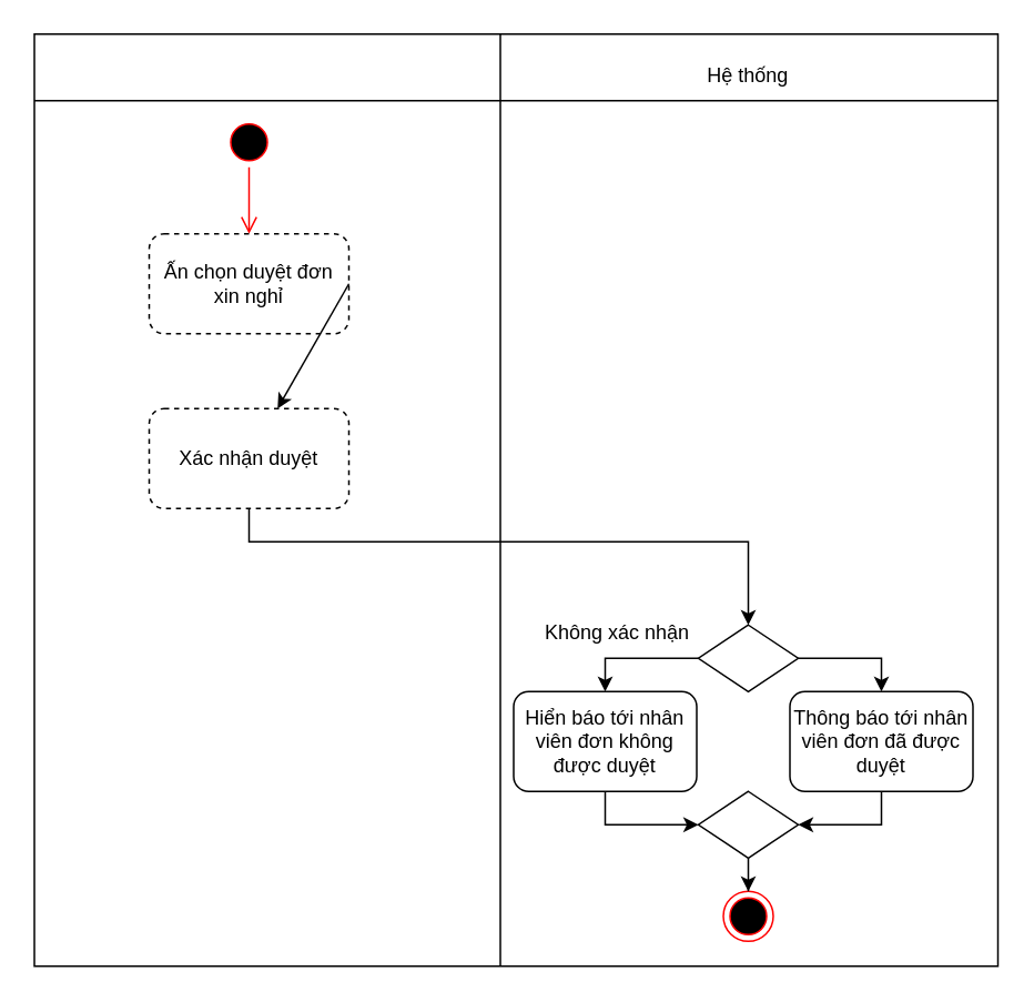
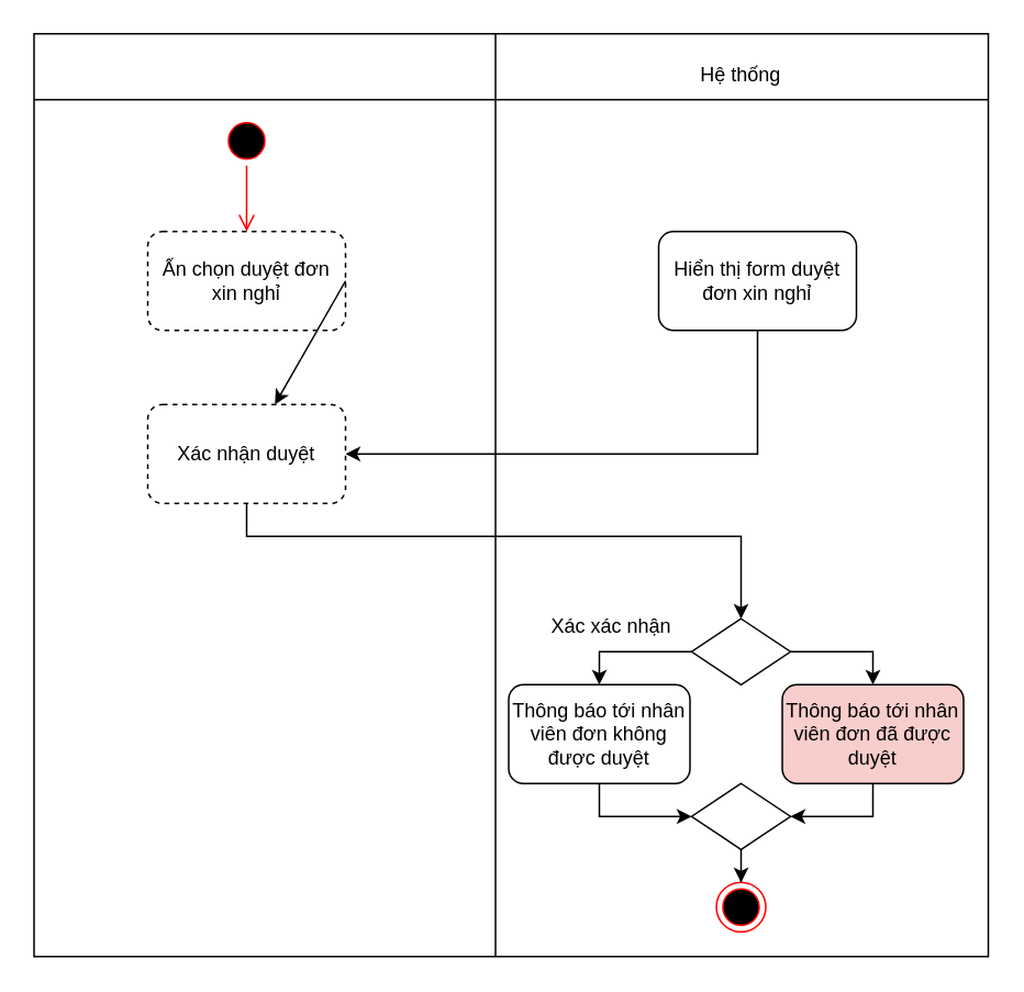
  <mxCell id="0" />
  <mxCell id="1" parent="0" />
  <mxCell id="2" value="" style="shape=internalStorage;whiteSpace=wrap;html=1;backgroundOutline=1;dx=280;dy=40;" parent="1" vertex="1"><mxGeometry x="20" y="20" width="579" height="560" as="geometry" /></mxCell>
  <mxCell id="3" value="Hệ thống" style="text;html=1;align=center;verticalAlign=middle;whiteSpace=wrap;rounded=0;" parent="1" vertex="1"><mxGeometry x="419" y="30" width="60" height="30" as="geometry" /></mxCell>
  <mxCell id="4" value="" style="ellipse;html=1;shape=startState;fillColor=#000000;strokeColor=#ff0000;" parent="1" vertex="1"><mxGeometry x="134" y="70" width="30" height="30" as="geometry" /></mxCell>
  <mxCell id="5" value="" style="edgeStyle=orthogonalEdgeStyle;html=1;verticalAlign=bottom;endArrow=open;endSize=8;strokeColor=#ff0000;rounded=0;entryX=0.5;entryY=0;entryDx=0;entryDy=0;" parent="1" source="4" target="6" edge="1"><mxGeometry relative="1" as="geometry"><mxPoint x="189" y="140" as="targetPoint" /><Array as="points"><mxPoint x="149" y="120" /><mxPoint x="149" y="120" /></Array></mxGeometry></mxCell>
  <mxCell id="6" value="Ấn chọn duyệt đơn xin nghỉ" style="rounded=1;whiteSpace=wrap;html=1;dashed=1;" parent="1" vertex="1"><mxGeometry x="89" y="140" width="120" height="60" as="geometry" /></mxCell>
+ <mxCell id="7" value="Hiển thị form duyệt đơn xin nghỉ" style="rounded=1;whiteSpace=wrap;html=1;" parent="1" vertex="1"><mxGeometry x="399" y="140" width="120" height="60" as="geometry" /></mxCell>
  <mxCell id="8" value="" style="endArrow=classic;html=1;rounded=0;exitX=1;exitY=0.5;exitDx=0;exitDy=0;" parent="1" source="6" target="12" edge="1"><mxGeometry width="50" height="50" relative="1" as="geometry"><mxPoint x="339" y="300" as="sourcePoint" /><mxPoint x="389" y="250" as="targetPoint" /></mxGeometry></mxCell>
  <mxCell id="9" value="" style="ellipse;html=1;shape=endState;fillColor=#000000;strokeColor=#ff0000;" parent="1" vertex="1"><mxGeometry x="434" y="535" width="30" height="30" as="geometry" /></mxCell>
+ <mxCell id="10" value="" style="endArrow=classic;html=1;rounded=0;exitX=0.5;exitY=1;exitDx=0;exitDy=0;entryX=1;entryY=0.5;entryDx=0;entryDy=0;" parent="1" source="7" target="12" edge="1"><mxGeometry width="50" height="50" relative="1" as="geometry"><mxPoint x="534" y="215" as="sourcePoint" /><mxPoint x="534" y="345" as="targetPoint" /><Array as="points"><mxPoint x="459" y="275" /></Array></mxGeometry></mxCell>
  <mxCell id="11" style="edgeStyle=orthogonalEdgeStyle;rounded=0;orthogonalLoop=1;jettySize=auto;html=1;entryX=0.5;entryY=0;entryDx=0;entryDy=0;" parent="1" source="12" target="15" edge="1"><mxGeometry relative="1" as="geometry"><mxPoint x="389" y="325" as="targetPoint" /><Array as="points"><mxPoint x="149" y="325" /><mxPoint x="449" y="325" /></Array></mxGeometry></mxCell>
  <mxCell id="12" value="Xác nhận duyệt" style="rounded=1;whiteSpace=wrap;html=1;dashed=1;" parent="1" vertex="1"><mxGeometry x="89" y="245" width="120" height="60" as="geometry" /></mxCell>
  <mxCell id="13" value="" style="endArrow=classic;html=1;rounded=0;exitX=1;exitY=0.5;exitDx=0;exitDy=0;entryX=0.5;entryY=0;entryDx=0;entryDy=0;" parent="1" source="15" target="18" edge="1"><mxGeometry width="50" height="50" relative="1" as="geometry"><mxPoint x="330" y="710" as="sourcePoint" /><mxPoint x="380" y="660" as="targetPoint" /><Array as="points"><mxPoint x="529" y="395" /></Array></mxGeometry></mxCell>
- <mxCell id="14" value="Không xác nhận" style="text;html=1;align=center;verticalAlign=middle;resizable=0;points=[];autosize=1;strokeColor=none;fillColor=none;" parent="1" vertex="1"><mxGeometry x="315" y="365" width="110" height="30" as="geometry" /></mxCell>
+ <mxCell id="14" value="Xác xác nhận" style="text;html=1;align=center;verticalAlign=middle;resizable=0;points=[];autosize=1;strokeColor=none;fillColor=none;" parent="1" vertex="1"><mxGeometry x="315" y="365" width="110" height="30" as="geometry" /></mxCell>
  <mxCell id="15" value="" style="rhombus;whiteSpace=wrap;html=1;" parent="1" vertex="1"><mxGeometry x="419" y="375" width="60" height="40" as="geometry" /></mxCell>
  <mxCell id="16" style="edgeStyle=orthogonalEdgeStyle;rounded=0;orthogonalLoop=1;jettySize=auto;html=1;entryX=0;entryY=0.5;entryDx=0;entryDy=0;exitX=0.5;exitY=1;exitDx=0;exitDy=0;" parent="1" source="20" target="22" edge="1"><mxGeometry relative="1" as="geometry"><mxPoint x="363" y="720" as="sourcePoint" /></mxGeometry></mxCell>
  <mxCell id="17" style="edgeStyle=orthogonalEdgeStyle;rounded=0;orthogonalLoop=1;jettySize=auto;html=1;entryX=1;entryY=0.5;entryDx=0;entryDy=0;exitX=0.5;exitY=1;exitDx=0;exitDy=0;" parent="1" source="18" target="22" edge="1"><mxGeometry relative="1" as="geometry"><mxPoint x="529" y="720" as="sourcePoint" /></mxGeometry></mxCell>
- <mxCell id="18" value="Thông báo tới nhân viên đơn đã được duyệt" style="rounded=1;whiteSpace=wrap;html=1;" parent="1" vertex="1"><mxGeometry x="474" y="415" width="110" height="60" as="geometry" /></mxCell>
+ <mxCell id="18" value="Thông báo tới nhân viên đơn đã được duyệt" style="rounded=1;whiteSpace=wrap;html=1;fillColor=#f8cecc;" parent="1" vertex="1"><mxGeometry x="474" y="415" width="110" height="60" as="geometry" /></mxCell>
  <mxCell id="19" value="" style="edgeStyle=orthogonalEdgeStyle;rounded=0;orthogonalLoop=1;jettySize=auto;html=1;entryX=0.5;entryY=0;entryDx=0;entryDy=0;exitX=0;exitY=0.5;exitDx=0;exitDy=0;" parent="1" source="15" target="20" edge="1"><mxGeometry relative="1" as="geometry"><mxPoint x="419" y="650" as="sourcePoint" /><mxPoint x="440" y="805" as="targetPoint" /><Array as="points" /></mxGeometry></mxCell>
- <mxCell id="20" value="Hiển báo tới nhân viên đơn không được duyệt" style="rounded=1;whiteSpace=wrap;html=1;" parent="1" vertex="1"><mxGeometry x="308" y="415" width="110" height="60" as="geometry" /></mxCell>
+ <mxCell id="20" value="Thông báo tới nhân viên đơn không được duyệt" style="rounded=1;whiteSpace=wrap;html=1;" parent="1" vertex="1"><mxGeometry x="308" y="415" width="110" height="60" as="geometry" /></mxCell>
  <mxCell id="21" style="edgeStyle=orthogonalEdgeStyle;rounded=0;orthogonalLoop=1;jettySize=auto;html=1;" parent="1" source="22" target="9" edge="1"><mxGeometry relative="1" as="geometry" /></mxCell>
  <mxCell id="22" value="" style="rhombus;whiteSpace=wrap;html=1;" parent="1" vertex="1"><mxGeometry x="419" y="475" width="60" height="40" as="geometry" /></mxCell>
